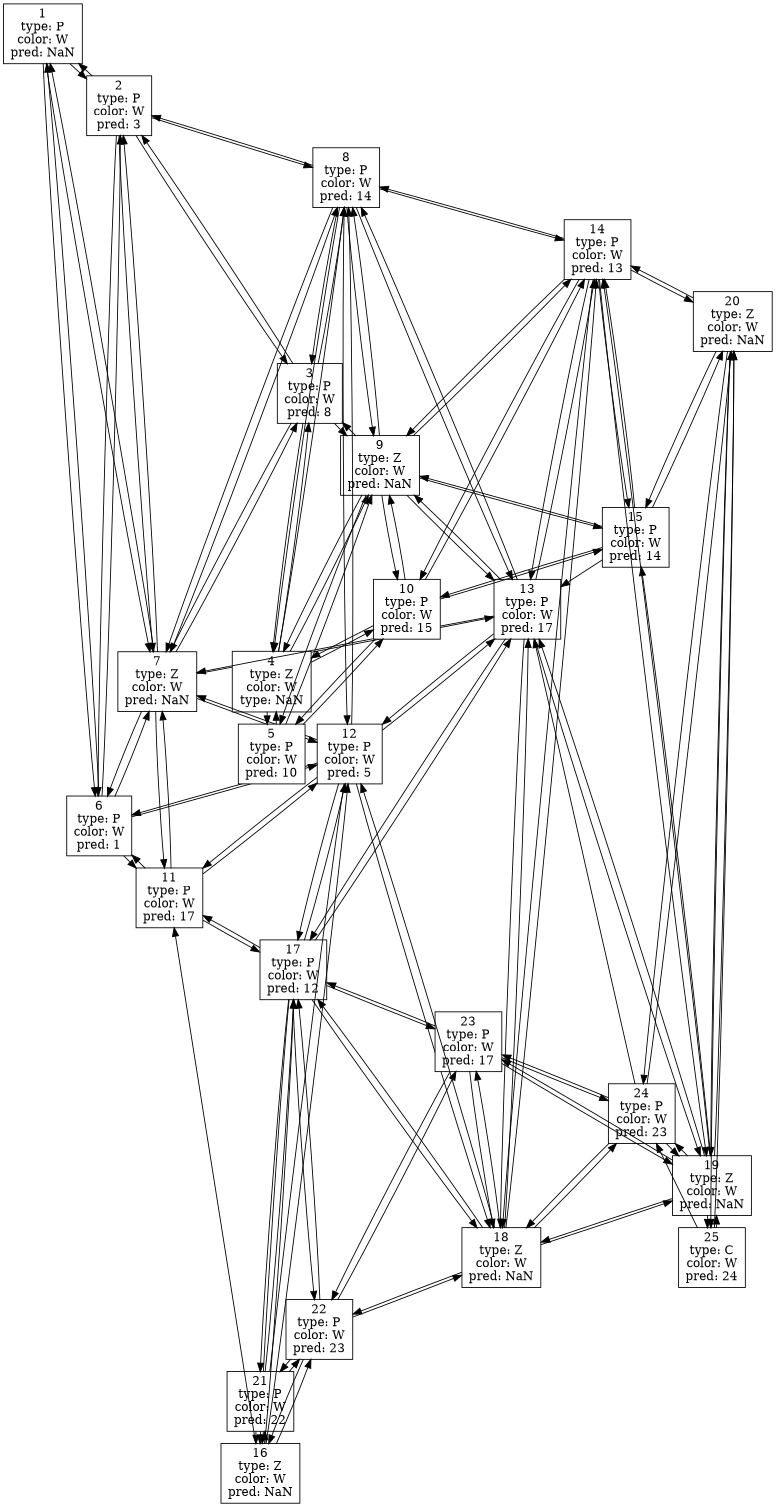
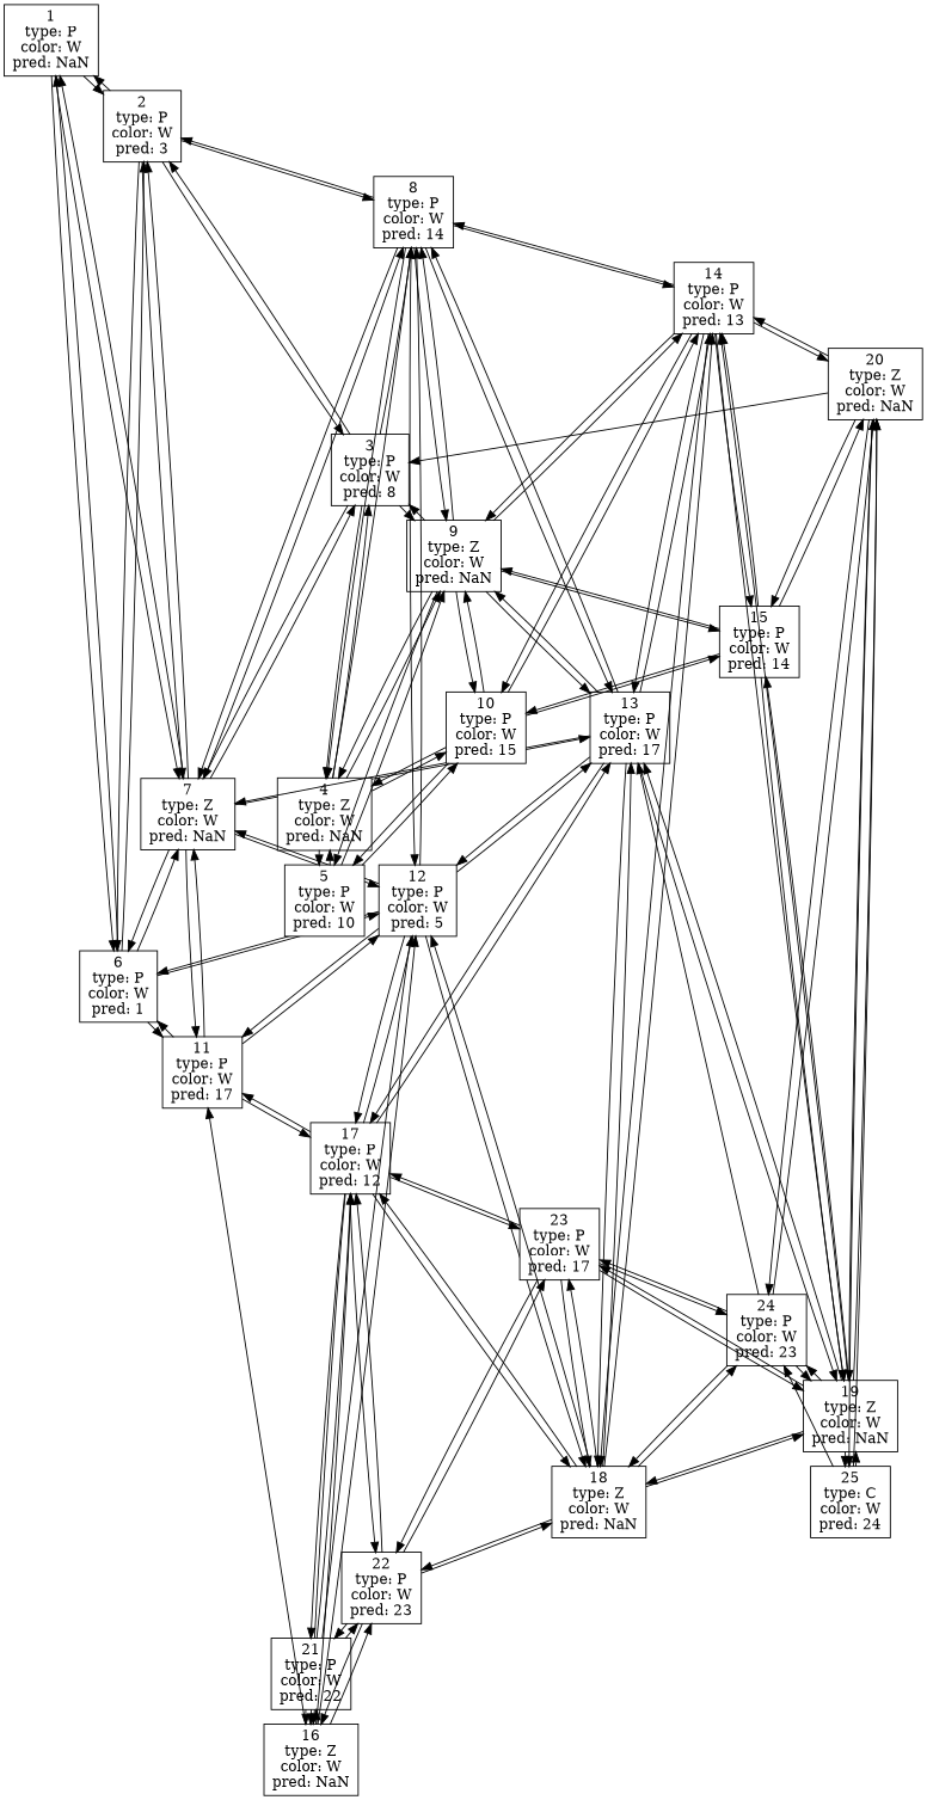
  digraph {
    compound=true
    nodesep=.2
    ranksep=.2
    splines=line
    node [fillcolor="#FFFFFF" shape=record style=filled]
    n1 [label="1\ntype: P\ncolor: W\npred: NaN\n"]
    n2 [label="2\ntype: P\ncolor: W\npred: 3\n"]
    n3 [label="6\ntype: P\ncolor: W\npred: 1\n"]
    n4 [label="7\ntype: Z\ncolor: W\npred: NaN\n"]
    n5 [label="3\ntype: P\ncolor: W\npred: 8\n"]
    n6 [label="8\ntype: P\ncolor: W\npred: 14\n"]
    n7 [label="11\ntype: P\ncolor: W\npred: 17\n"]
    n8 [label="12\ntype: P\ncolor: W\npred: 5\n"]
    n9 [label="13\ntype: P\ncolor: W\npred: 17\n"]
-   n10 [label="4\ntype: Z\ncolor: W\ntype: NaN\n"]
+   n10 [label="4\ntype: Z\ncolor: W\npred: NaN\n"]
    n11 [label="9\ntype: Z\ncolor: W\npred: NaN\n"]
    n12 [label="14\ntype: P\ncolor: W\npred: 13\n"]
    n13 [label="17\ntype: P\ncolor: W\npred: 12\n"]
    n14 [label="16\ntype: Z\ncolor: W\npred: NaN\n"]
    n15 [label="18\ntype: Z\ncolor: W\npred: NaN\n"]
    n16 [label="19\ntype: Z\ncolor: W\npred: NaN\n"]
    n17 [label="5\ntype: P\ncolor: W\npred: 10\n"]
    n18 [label="10\ntype: P\ncolor: W\npred: 15\n"]
    n19 [label="15\ntype: P\ncolor: W\npred: 14\n"]
    n20 [label="20\ntype: Z\ncolor: W\npred: NaN\n"]
    n21 [label="21\ntype: P\ncolor: W\npred: 22\n"]
    n22 [label="22\ntype: P\ncolor: W\npred: 23\n"]
    n23 [label="23\ntype: P\ncolor: W\npred: 17\n"]
    n24 [label="24\ntype: P\ncolor: W\npred: 23\n"]
    n25 [label="25\ntype: C\ncolor: W\npred: 24\n"]
    n1 -> n2
    n1 -> n3
    n1 -> n4
    n2 -> n1
    n2 -> n3
    n2 -> n4
    n2 -> n5
    n2 -> n6
    n3 -> n1
    n3 -> n2
    n3 -> n4
    n3 -> n7
    n3 -> n8
    n4 -> n1
    n4 -> n2
    n4 -> n3
    n4 -> n5
    n4 -> n6
    n4 -> n7
    n4 -> n8
    n4 -> n9
    n5 -> n2
    n5 -> n4
    n5 -> n6
    n5 -> n10
    n5 -> n11
    n6 -> n2
    n6 -> n4
-   n6 -> n5
+   n20 -> n5
    n6 -> n8
    n6 -> n9
    n6 -> n10
    n6 -> n11
    n6 -> n12
    n7 -> n3
    n7 -> n4
    n7 -> n8
    n7 -> n13
    n8 -> n3
    n8 -> n4
    n8 -> n6
    n8 -> n7
    n8 -> n9
    n8 -> n13
    n8 -> n14
    n8 -> n15
    n9 -> n4
    n9 -> n6
    n9 -> n8
    n9 -> n11
    n9 -> n12
    n9 -> n13
    n9 -> n15
    n9 -> n16
    n10 -> n5
    n10 -> n6
    n10 -> n11
    n10 -> n17
    n10 -> n18
    n11 -> n5
    n11 -> n6
    n11 -> n9
    n11 -> n10
    n11 -> n12
    n11 -> n17
    n11 -> n18
    n11 -> n19
    n12 -> n6
    n12 -> n9
    n12 -> n11
    n12 -> n15
    n12 -> n16
    n12 -> n18
    n12 -> n19
    n12 -> n20
    n13 -> n7
    n13 -> n8
    n13 -> n9
    n13 -> n14
    n13 -> n15
    n13 -> n21
    n13 -> n22
    n13 -> n23
    n14 -> n7
    n14 -> n8
    n14 -> n13
    n14 -> n21
    n14 -> n22
    n15 -> n8
    n15 -> n9
    n15 -> n12
    n15 -> n13
    n15 -> n16
    n15 -> n22
    n15 -> n23
    n15 -> n24
    n16 -> n9
    n16 -> n12
    n16 -> n15
    n16 -> n19
    n16 -> n20
    n16 -> n23
    n16 -> n24
    n16 -> n25
    n17 -> n10
    n17 -> n11
    n17 -> n18
    n18 -> n10
    n18 -> n11
    n18 -> n12
    n18 -> n17
    n18 -> n19
    n19 -> n11
    n19 -> n12
-   n19 -> n9
+   n19 -> n16
    n19 -> n18
    n19 -> n20
    n20 -> n12
    n20 -> n16
    n20 -> n19
    n20 -> n24
    n20 -> n25
    n21 -> n13
    n21 -> n14
    n21 -> n22
    n22 -> n13
    n22 -> n14
    n22 -> n15
    n22 -> n21
    n22 -> n23
    n23 -> n13
    n23 -> n15
    n23 -> n16
    n23 -> n22
    n23 -> n24
    n24 -> n9
    n24 -> n15
    n24 -> n16
    n24 -> n20
    n24 -> n23
    n25 -> n16
    n25 -> n20
    n25 -> n24
  }
